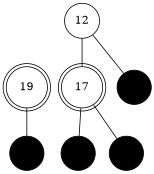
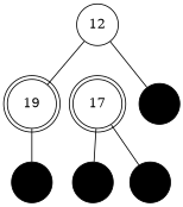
  graph {
    node [ordering=out shape=circle color=black fillcolor=black style=filled]
    17 [shape=doublecircle color="" fillcolor="" style=""]
    e2
    e3
    19 [shape=doublecircle color="" fillcolor="" style=""]
    e4
    12 [color="" fillcolor="" style=""]
    e1
    17 -- e2
    17 -- e3
    19 -- e4
-   12 -- 17
+   12 -- 19
    12 -- e1
  }
